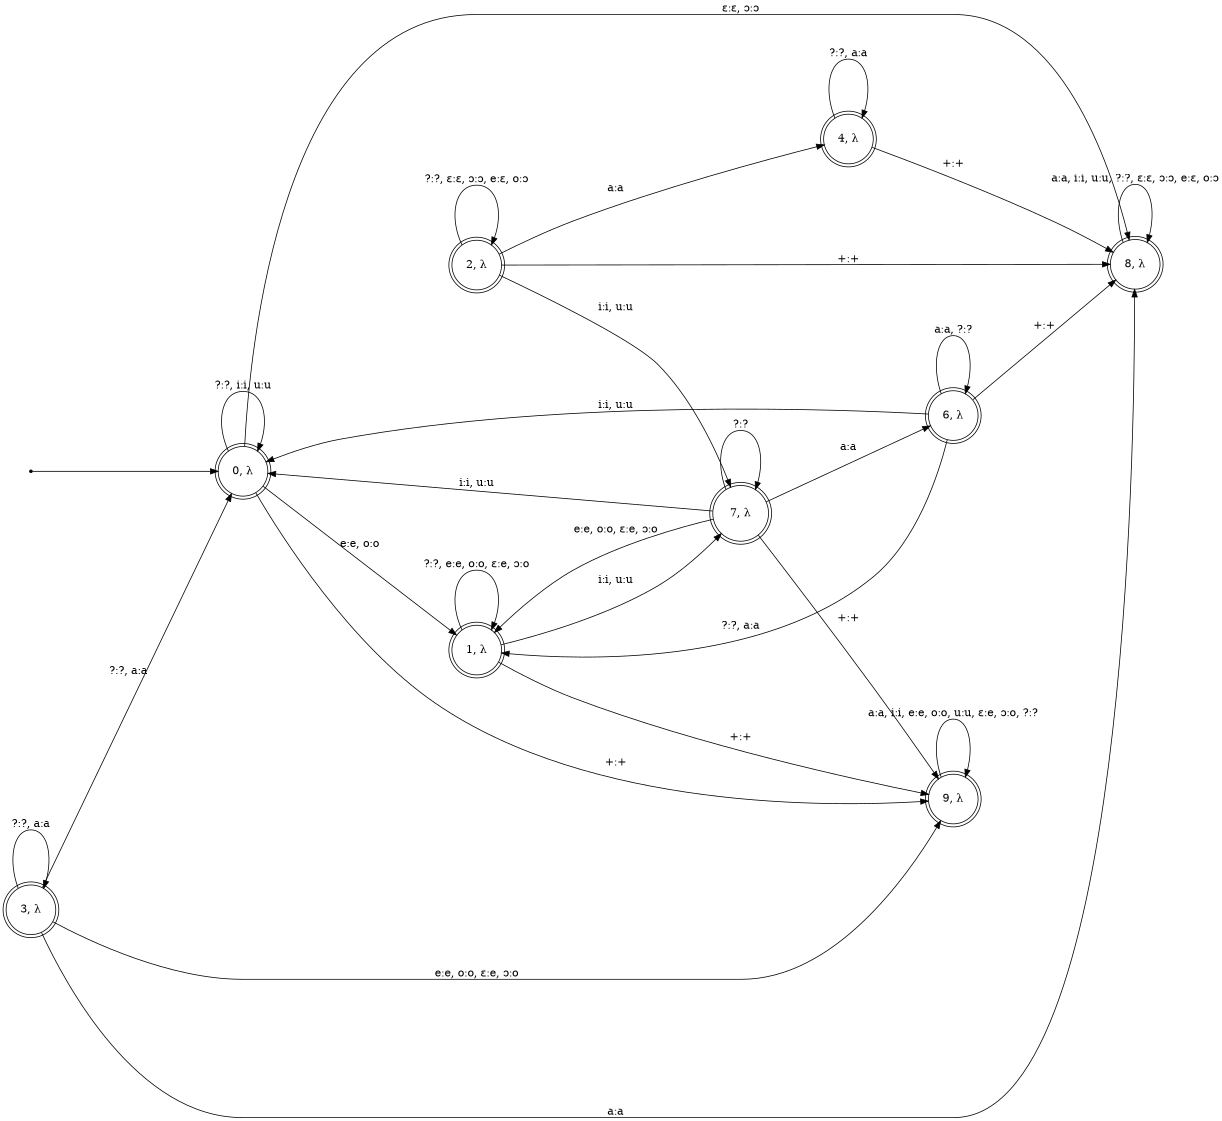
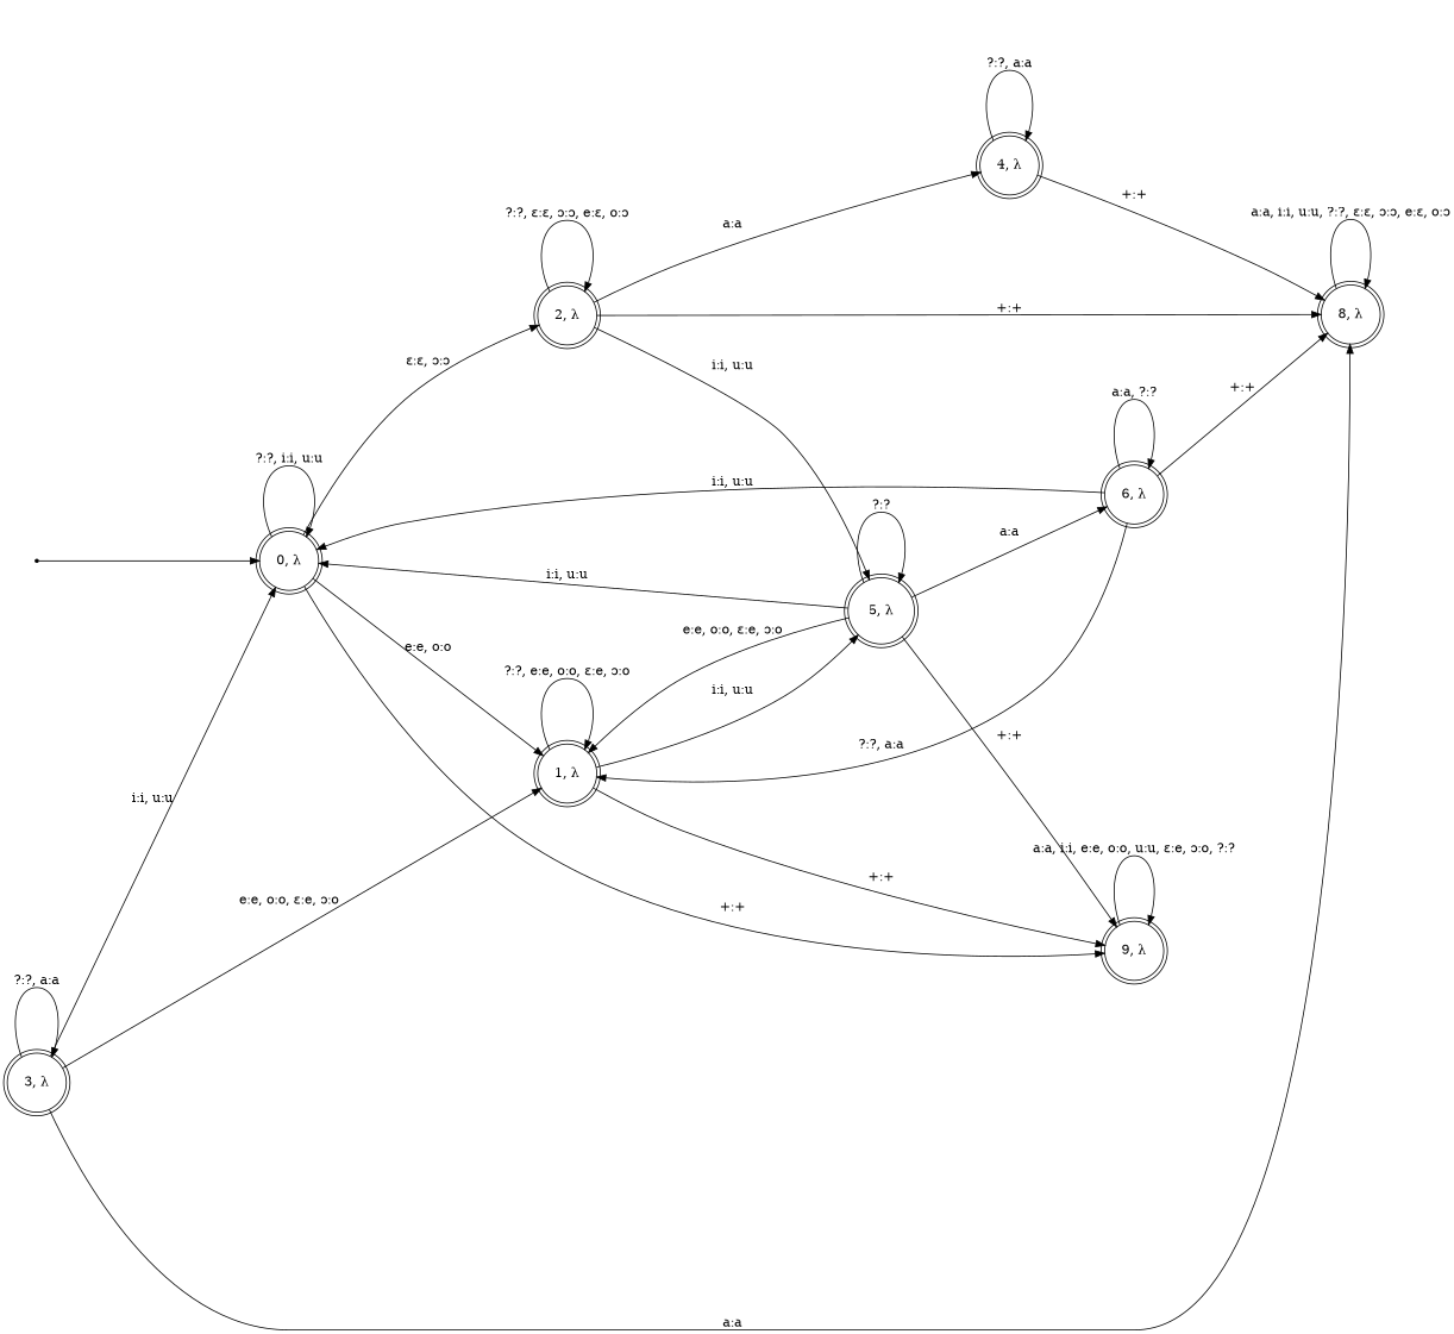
  digraph {
    nodesep=1
    rankdir=LR
    ranksep=2
    node [shape=doublecircle]
    start [shape=point]
    "0, λ"
    "1, λ"
    "2, λ"
    n5 [label="9, λ"]
-   "5, λ" [label="7, λ"]
+   "5, λ"
    "4, λ"
    "8, λ"
    "6, λ"
    "3, λ"
    start -> "0, λ"
    "0, λ" -> "0, λ" [label="?:?, i:i, u:u"]
    "0, λ" -> "1, λ" [label="e:e, o:o"]
-   "0, λ" -> "8, λ" [label="ɛ:ɛ, ɔ:ɔ"]
+   "0, λ" -> "2, λ" [label="ɛ:ɛ, ɔ:ɔ"]
    "0, λ" -> n5 [label="+:+"]
    "1, λ" -> "1, λ" [label="?:?, e:e, o:o, ɛ:e, ɔ:o"]
    "1, λ" -> n5 [label="+:+"]
    "1, λ" -> "5, λ" [label="i:i, u:u"]
    "2, λ" -> "2, λ" [label="?:?, ɛ:ɛ, ɔ:ɔ, e:ɛ, o:ɔ"]
    "2, λ" -> "5, λ" [label="i:i, u:u"]
    "2, λ" -> "4, λ" [label="a:a"]
    "2, λ" -> "8, λ" [label="+:+"]
    n5 -> n5 [label="a:a, i:i, e:e, o:o, u:u, ɛ:e, ɔ:o, ?:?"]
    "5, λ" -> "0, λ" [label="i:i, u:u"]
    "5, λ" -> "1, λ" [label="e:e, o:o, ɛ:e, ɔ:o"]
    "5, λ" -> n5 [label="+:+"]
    "5, λ" -> "5, λ" [label="?:?"]
    "5, λ" -> "6, λ" [label="a:a"]
    "4, λ" -> "4, λ" [label="?:?, a:a"]
    "4, λ" -> "8, λ" [label="+:+"]
    "8, λ" -> "8, λ" [label="a:a, i:i, u:u, ?:?, ɛ:ɛ, ɔ:ɔ, e:ɛ, o:ɔ"]
    "6, λ" -> "0, λ" [label="i:i, u:u"]
    "6, λ" -> "1, λ" [label="?:?, a:a"]
    "6, λ" -> "8, λ" [label="+:+"]
    "6, λ" -> "6, λ" [label="a:a, ?:?"]
-   "3, λ" -> "0, λ" [label="?:?, a:a"]
-   "3, λ" -> n5 [label="e:e, o:o, ɛ:e, ɔ:o"]
+   "3, λ" -> "0, λ" [label="i:i, u:u"]
+   "3, λ" -> "1, λ" [label="e:e, o:o, ɛ:e, ɔ:o"]
    "3, λ" -> "8, λ" [label="a:a"]
    "3, λ" -> "3, λ" [label="?:?, a:a"]
  }
